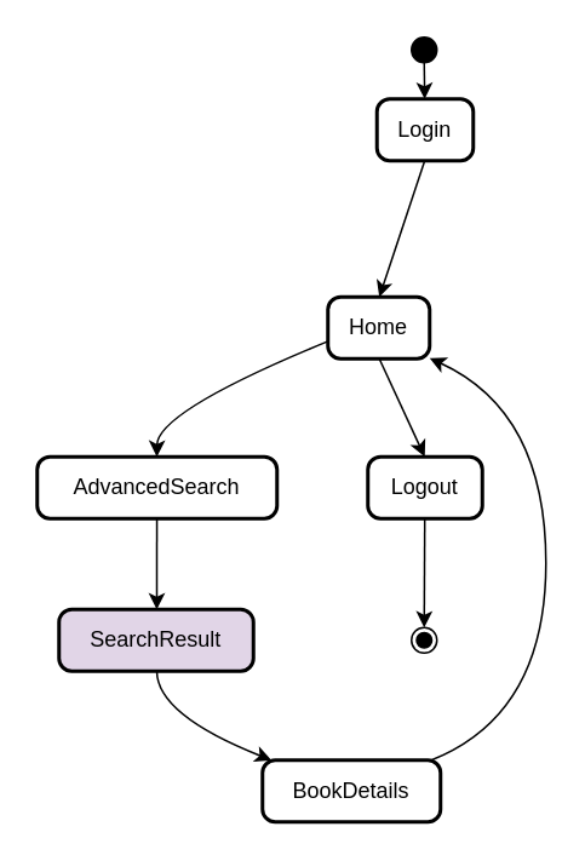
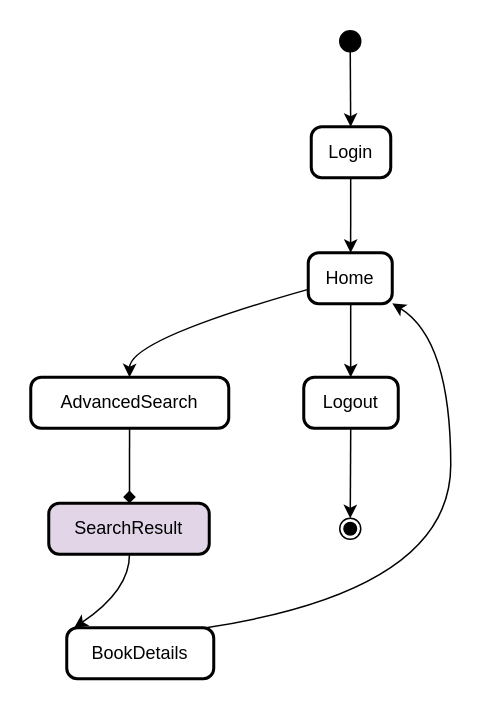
  <mxCell id="0" />
  <mxCell id="1" parent="0" />
  <mxCell id="2" value="" style="ellipse;fillColor=strokeColor;" vertex="1" parent="1"><mxGeometry x="226" y="20" width="14" height="14" as="geometry" /></mxCell>
- <mxCell id="3" value="Login" style="rounded=1;absoluteArcSize=1;arcSize=14;whiteSpace=wrap;strokeWidth=2;" vertex="1" parent="1"><mxGeometry x="207" y="54" width="53" height="34" as="geometry" /></mxCell>
- <mxCell id="4" value="Home" style="rounded=1;absoluteArcSize=1;arcSize=14;whiteSpace=wrap;strokeWidth=2;" vertex="1" parent="1"><mxGeometry x="180" y="163" width="56" height="34" as="geometry" /></mxCell>
+ <mxCell id="3" value="Login" style="rounded=1;absoluteArcSize=1;arcSize=14;whiteSpace=wrap;strokeWidth=2;" vertex="1" parent="1"><mxGeometry x="207" y="84" width="53" height="34" as="geometry" /></mxCell>
+ <mxCell id="4" value="Home" style="rounded=1;absoluteArcSize=1;arcSize=14;whiteSpace=wrap;strokeWidth=2;" vertex="1" parent="1"><mxGeometry x="205" y="168" width="56" height="34" as="geometry" /></mxCell>
  <mxCell id="5" value="AdvancedSearch" style="rounded=1;absoluteArcSize=1;arcSize=14;whiteSpace=wrap;strokeWidth=2;" vertex="1" parent="1"><mxGeometry x="20" y="251" width="132" height="34" as="geometry" /></mxCell>
  <mxCell id="6" value="SearchResult" style="rounded=1;absoluteArcSize=1;arcSize=14;whiteSpace=wrap;strokeWidth=2;fillColor=#e1d5e7;" vertex="1" parent="1"><mxGeometry x="32" y="335" width="107" height="34" as="geometry" /></mxCell>
- <mxCell id="7" value="BookDetails" style="rounded=1;absoluteArcSize=1;arcSize=14;whiteSpace=wrap;strokeWidth=2;" vertex="1" parent="1"><mxGeometry x="144" y="418" width="98" height="34" as="geometry" /></mxCell>
+ <mxCell id="7" value="BookDetails" style="rounded=1;absoluteArcSize=1;arcSize=14;whiteSpace=wrap;strokeWidth=2;" vertex="1" parent="1"><mxGeometry x="44" y="418" width="98" height="34" as="geometry" /></mxCell>
  <mxCell id="8" value="Logout" style="rounded=1;absoluteArcSize=1;arcSize=14;whiteSpace=wrap;strokeWidth=2;" vertex="1" parent="1"><mxGeometry x="202" y="251" width="63" height="34" as="geometry" /></mxCell>
  <mxCell id="9" value="" style="ellipse;shape=endState;fillColor=strokeColor;" vertex="1" parent="1"><mxGeometry x="226" y="345" width="14" height="14" as="geometry" /></mxCell>
  <mxCell id="10" value="" style="curved=1;startArrow=none;;exitX=0.522;exitY=1;entryX=0.496;entryY=0;" edge="1" parent="1" source="2" target="3"><mxGeometry relative="1" as="geometry"><Array as="points" /></mxGeometry></mxCell>
  <mxCell id="11" value="" style="curved=1;startArrow=none;;exitX=0.496;exitY=0.988;entryX=0.505;entryY=-0.012;" edge="1" parent="1" source="3" target="4"><mxGeometry relative="1" as="geometry"><Array as="points" /></mxGeometry></mxCell>
  <mxCell id="12" value="" style="curved=1;startArrow=none;;exitX=0.005;exitY=0.716;entryX=0.499;entryY=0.006;" edge="1" parent="1" source="4" target="5"><mxGeometry relative="1" as="geometry"><Array as="points"><mxPoint x="86" y="226" /></Array></mxGeometry></mxCell>
- <mxCell id="13" value="" style="curved=1;startArrow=none;;exitX=0.499;exitY=0.994;entryX=0.503;entryY=-0.006;" edge="1" parent="1" source="5" target="6"><mxGeometry relative="1" as="geometry"><Array as="points" /></mxGeometry></mxCell>
+ <mxCell id="13" value="" style="curved=1;startArrow=none;exitX=0.499;exitY=0.994;entryX=0.503;entryY=-0.006;endArrow=diamond;" edge="1" parent="1" source="5" target="6"><mxGeometry relative="1" as="geometry"><Array as="points" /></mxGeometry></mxCell>
  <mxCell id="14" value="" style="curved=1;startArrow=none;;exitX=0.503;exitY=0.982;entryX=0.06;entryY=0.011;" edge="1" parent="1" source="6" target="7"><mxGeometry relative="1" as="geometry"><Array as="points"><mxPoint x="86" y="393" /></Array></mxGeometry></mxCell>
  <mxCell id="15" value="" style="curved=1;startArrow=none;;exitX=0.938;exitY=0.011;entryX=0.984;entryY=0.976;" edge="1" parent="1" source="7" target="4"><mxGeometry relative="1" as="geometry"><Array as="points"><mxPoint x="300" y="393" /><mxPoint x="300" y="226" /></Array></mxGeometry></mxCell>
  <mxCell id="16" value="" style="curved=1;startArrow=none;;exitX=0.505;exitY=0.976;entryX=0.497;entryY=0.006;" edge="1" parent="1" source="4" target="8"><mxGeometry relative="1" as="geometry"><Array as="points" /></mxGeometry></mxCell>
  <mxCell id="17" value="" style="curved=1;startArrow=none;;exitX=0.497;exitY=0.994;entryX=0.522;entryY=-0.03;" edge="1" parent="1" source="8" target="9"><mxGeometry relative="1" as="geometry"><Array as="points" /></mxGeometry></mxCell>
